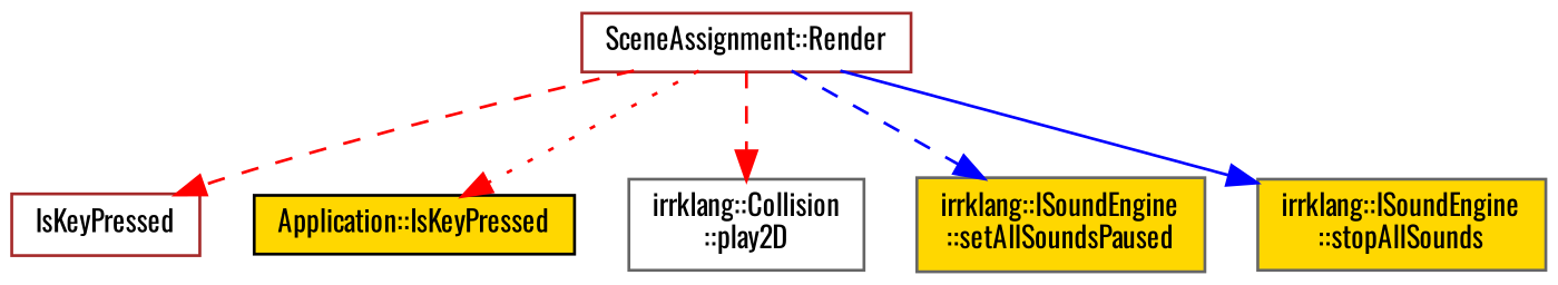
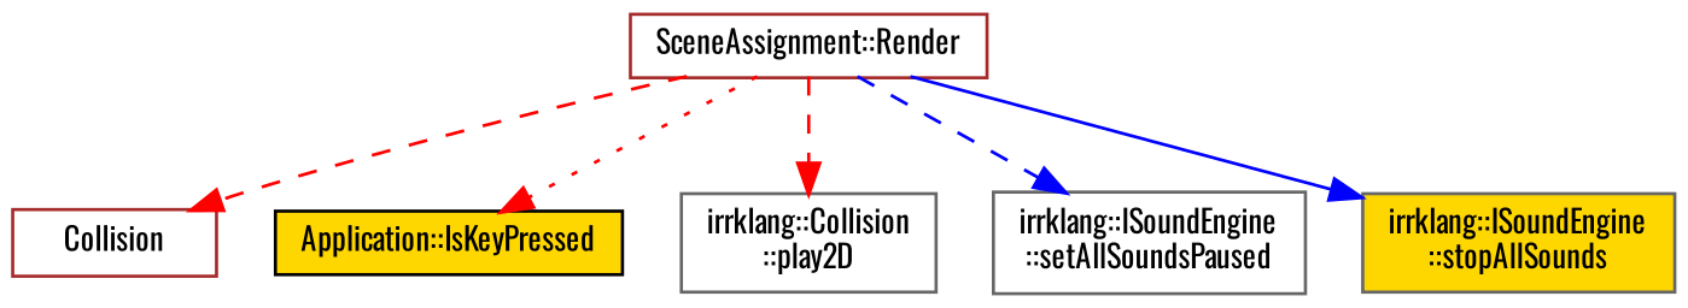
  digraph {
    fontname=Oswald
    rankdir=TB
    node [color=gray40 fillcolor=white fontname=Oswald fontsize=10 shape=record style=filled]
    edge [color=red fontname=Oswald fontsize=10 labelfontname=Helvetica labelfontsize=10 style=dashed]
    n1 [color=brown fontcolor=black height=0.2 label="SceneAssignment::Render" width=0.4]
-   n2 [color=brown height=0.2 label=IsKeyPressed width=0.4]
+   n2 [color=brown height=0.2 label=Collision width=0.4]
    n3 [color=black fillcolor=gold height=0.2 label="Application::IsKeyPressed" width=0.4]
    n4 [height=0.2 label="irrklang::Collision\l::play2D" width=0.4]
-   n5 [fillcolor=gold height=0.2 label="irrklang::ISoundEngine\l::setAllSoundsPaused" width=0.4]
+   n5 [height=0.2 label="irrklang::ISoundEngine\l::setAllSoundsPaused" width=0.4]
    n6 [fillcolor=gold height=0.2 label="irrklang::ISoundEngine\l::stopAllSounds" width=0.4]
    n1 -> n2
    n1 -> n3 [style=dotted]
    n1 -> n4
    n1 -> n5 [color=blue]
    n1 -> n6 [color=blue style=solid]
  }
